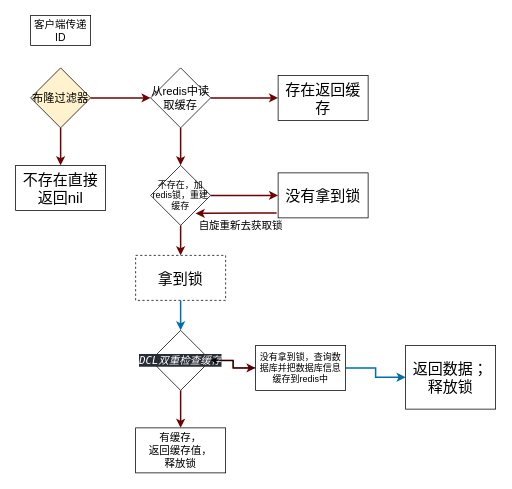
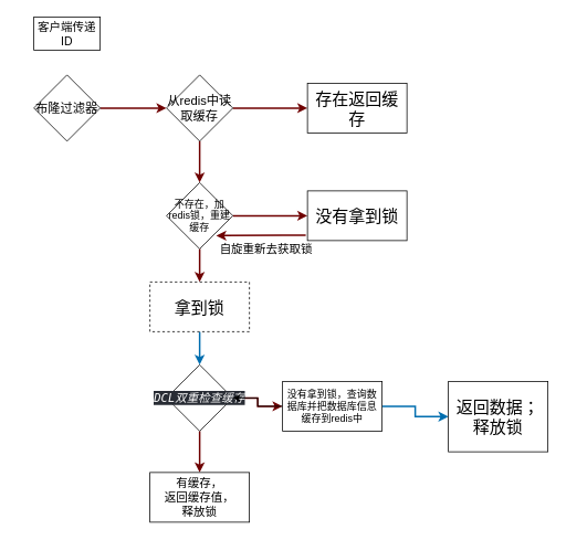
  <mxCell id="0" />
  <mxCell id="1" parent="0" />
  <mxCell id="2" value="&lt;font style=&quot;font-size: 14px&quot;&gt;客户端传递 ID&lt;/font&gt;" style="rounded=0;whiteSpace=wrap;html=1;" parent="1" vertex="1"><mxGeometry x="40" y="20" width="80" height="40" as="geometry" /></mxCell>
- <mxCell id="3" value="" style="edgeStyle=orthogonalEdgeStyle;rounded=0;orthogonalLoop=1;jettySize=auto;html=1;fillColor=#a20025;strokeColor=#6F0000;strokeWidth=2;" parent="1" source="5" target="6" edge="1"><mxGeometry relative="1" as="geometry" /></mxCell>
  <mxCell id="4" value="" style="edgeStyle=orthogonalEdgeStyle;rounded=0;orthogonalLoop=1;jettySize=auto;html=1;fillColor=#a20025;strokeColor=#6F0000;strokeWidth=2;" parent="1" source="5" target="9" edge="1"><mxGeometry relative="1" as="geometry" /></mxCell>
- <mxCell id="5" value="&lt;font style=&quot;font-size: 15px&quot;&gt;布隆过滤器&lt;/font&gt;" style="rhombus;whiteSpace=wrap;html=1;rounded=0;fillColor=#fff2cc;" parent="1" vertex="1"><mxGeometry x="40" y="90" width="80" height="80" as="geometry" /></mxCell>
- <mxCell id="6" value="&lt;font style=&quot;font-size: 20px&quot;&gt;不存在直接返回nil&lt;/font&gt;" style="whiteSpace=wrap;html=1;rounded=0;" parent="1" vertex="1"><mxGeometry x="20" y="220" width="120" height="60" as="geometry" /></mxCell>
+ <mxCell id="5" value="&lt;font style=&quot;font-size: 15px&quot;&gt;布隆过滤器&lt;/font&gt;" style="rhombus;whiteSpace=wrap;html=1;rounded=0;" parent="1" vertex="1"><mxGeometry x="40" y="90" width="80" height="80" as="geometry" /></mxCell>
  <mxCell id="7" value="" style="edgeStyle=orthogonalEdgeStyle;rounded=0;orthogonalLoop=1;jettySize=auto;html=1;fillColor=#a20025;strokeColor=#6F0000;strokeWidth=2;" parent="1" source="9" target="10" edge="1"><mxGeometry relative="1" as="geometry" /></mxCell>
  <mxCell id="8" value="" style="edgeStyle=orthogonalEdgeStyle;rounded=0;orthogonalLoop=1;jettySize=auto;html=1;strokeWidth=2;fillColor=#a20025;strokeColor=#6F0000;" parent="1" source="9" target="13" edge="1"><mxGeometry relative="1" as="geometry" /></mxCell>
  <mxCell id="9" value="&lt;font style=&quot;font-size: 15px&quot;&gt;&lt;span&gt;从redis中读取缓存&lt;/span&gt;&lt;/font&gt;" style="rhombus;whiteSpace=wrap;html=1;rounded=0;" parent="1" vertex="1"><mxGeometry x="200" y="90" width="80" height="80" as="geometry" /></mxCell>
  <mxCell id="10" value="&lt;font style=&quot;font-size: 20px&quot;&gt;存在返回缓存&lt;/font&gt;" style="whiteSpace=wrap;html=1;rounded=0;" parent="1" vertex="1"><mxGeometry x="370" y="100" width="120" height="60" as="geometry" /></mxCell>
  <mxCell id="11" value="" style="edgeStyle=orthogonalEdgeStyle;rounded=0;orthogonalLoop=1;jettySize=auto;html=1;fillColor=#a20025;strokeColor=#6F0000;strokeWidth=2;" parent="1" source="13" target="15" edge="1"><mxGeometry relative="1" as="geometry" /></mxCell>
  <mxCell id="12" value="" style="edgeStyle=orthogonalEdgeStyle;rounded=0;orthogonalLoop=1;jettySize=auto;html=1;fillColor=#a20025;strokeColor=#6F0000;strokeWidth=2;" parent="1" source="13" target="16" edge="1"><mxGeometry relative="1" as="geometry" /></mxCell>
  <mxCell id="13" value="&lt;span&gt;不存在，加redis锁，重建缓存&lt;/span&gt;" style="rhombus;whiteSpace=wrap;html=1;rounded=0;" parent="1" vertex="1"><mxGeometry x="200" y="220" width="80" height="80" as="geometry" /></mxCell>
  <mxCell id="14" value="" style="edgeStyle=orthogonalEdgeStyle;rounded=0;orthogonalLoop=1;jettySize=auto;html=1;fillColor=#1ba1e2;strokeColor=#006EAF;strokeWidth=2;" parent="1" source="15" target="21" edge="1"><mxGeometry relative="1" as="geometry" /></mxCell>
  <mxCell id="15" value="&lt;font style=&quot;font-size: 20px&quot;&gt;拿到锁&lt;/font&gt;" style="whiteSpace=wrap;html=1;rounded=0;dashed=1;" parent="1" vertex="1"><mxGeometry x="180" y="340" width="120" height="60" as="geometry" /></mxCell>
  <mxCell id="16" value="&lt;font style=&quot;font-size: 20px&quot;&gt;没有拿到锁&lt;/font&gt;" style="whiteSpace=wrap;html=1;rounded=0;" parent="1" vertex="1"><mxGeometry x="370" y="230" width="120" height="60" as="geometry" /></mxCell>
  <mxCell id="17" value="" style="endArrow=classic;html=1;rounded=0;exitX=-0.017;exitY=0.892;exitDx=0;exitDy=0;exitPerimeter=0;fillColor=#a20025;strokeColor=#6F0000;strokeWidth=2;" parent="1" source="16" edge="1"><mxGeometry width="50" height="50" relative="1" as="geometry"><mxPoint x="350" y="360" as="sourcePoint" /><mxPoint x="260" y="284" as="targetPoint" /></mxGeometry></mxCell>
  <mxCell id="18" value="&lt;font style=&quot;font-size: 14px&quot;&gt;自旋重新去获取锁&lt;/font&gt;" style="text;html=1;align=center;verticalAlign=middle;resizable=0;points=[];autosize=1;strokeColor=none;fillColor=none;" parent="1" vertex="1"><mxGeometry x="250" y="285" width="140" height="30" as="geometry" /></mxCell>
  <mxCell id="19" value="" style="edgeStyle=orthogonalEdgeStyle;rounded=0;orthogonalLoop=1;jettySize=auto;html=1;fontColor=#FFFFFF;fillColor=#a20025;strokeColor=#6F0000;strokeWidth=2;" parent="1" source="21" target="22" edge="1"><mxGeometry relative="1" as="geometry" /></mxCell>
  <mxCell id="20" value="" style="edgeStyle=orthogonalEdgeStyle;rounded=0;orthogonalLoop=1;jettySize=auto;html=1;fontColor=#FFFFFF;fillColor=#a20025;strokeColor=#6F0000;strokeWidth=2;" parent="1" source="21" target="25" edge="1"><mxGeometry relative="1" as="geometry" /></mxCell>
  <mxCell id="21" value="&lt;pre style=&quot;background-color: rgb(40 , 44 , 52) ; font-family: &amp;#34;jetbrains mono&amp;#34; , monospace ; font-size: 10.5pt&quot;&gt;&lt;font color=&quot;#ffffff&quot;&gt;&lt;span style=&quot;font-style: italic&quot;&gt;DCL&lt;/span&gt;&lt;span style=&quot;font-style: italic ; font-family: , monospace&quot;&gt;双重检查缓存&lt;/span&gt;&lt;/font&gt;&lt;/pre&gt;" style="rhombus;whiteSpace=wrap;html=1;rounded=0;" parent="1" vertex="1"><mxGeometry x="200" y="440" width="80" height="80" as="geometry" /></mxCell>
  <mxCell id="22" value="&lt;font style=&quot;font-size: 14px&quot;&gt;有缓存，&lt;br&gt;返回缓存值，&lt;br&gt;释放锁&lt;/font&gt;" style="whiteSpace=wrap;html=1;rounded=0;" parent="1" vertex="1"><mxGeometry x="180" y="570" width="120" height="60" as="geometry" /></mxCell>
  <mxCell id="23" value="" style="edgeStyle=orthogonalEdgeStyle;rounded=0;orthogonalLoop=1;jettySize=auto;html=1;fontColor=#FFFFFF;fillColor=#1ba1e2;strokeColor=#006EAF;strokeWidth=2;" parent="1" source="25" target="26" edge="1"><mxGeometry relative="1" as="geometry" /></mxCell>
  <mxCell id="24" value="" style="edgeStyle=orthogonalEdgeStyle;rounded=0;orthogonalLoop=1;jettySize=auto;html=1;strokeWidth=1;" edge="1" parent="1" source="25" target="21"><mxGeometry relative="1" as="geometry" /></mxCell>
  <mxCell id="25" value="没有拿到锁，查询数据库并把数据库信息缓存到redis中" style="whiteSpace=wrap;html=1;rounded=0;" parent="1" vertex="1"><mxGeometry x="340" y="460" width="120" height="60" as="geometry" /></mxCell>
  <mxCell id="26" value="&lt;font style=&quot;font-size: 20px&quot;&gt;返回数据；释放锁&lt;/font&gt;" style="whiteSpace=wrap;html=1;rounded=0;" parent="1" vertex="1"><mxGeometry x="540" y="460" width="120" height="85" as="geometry" /></mxCell>
